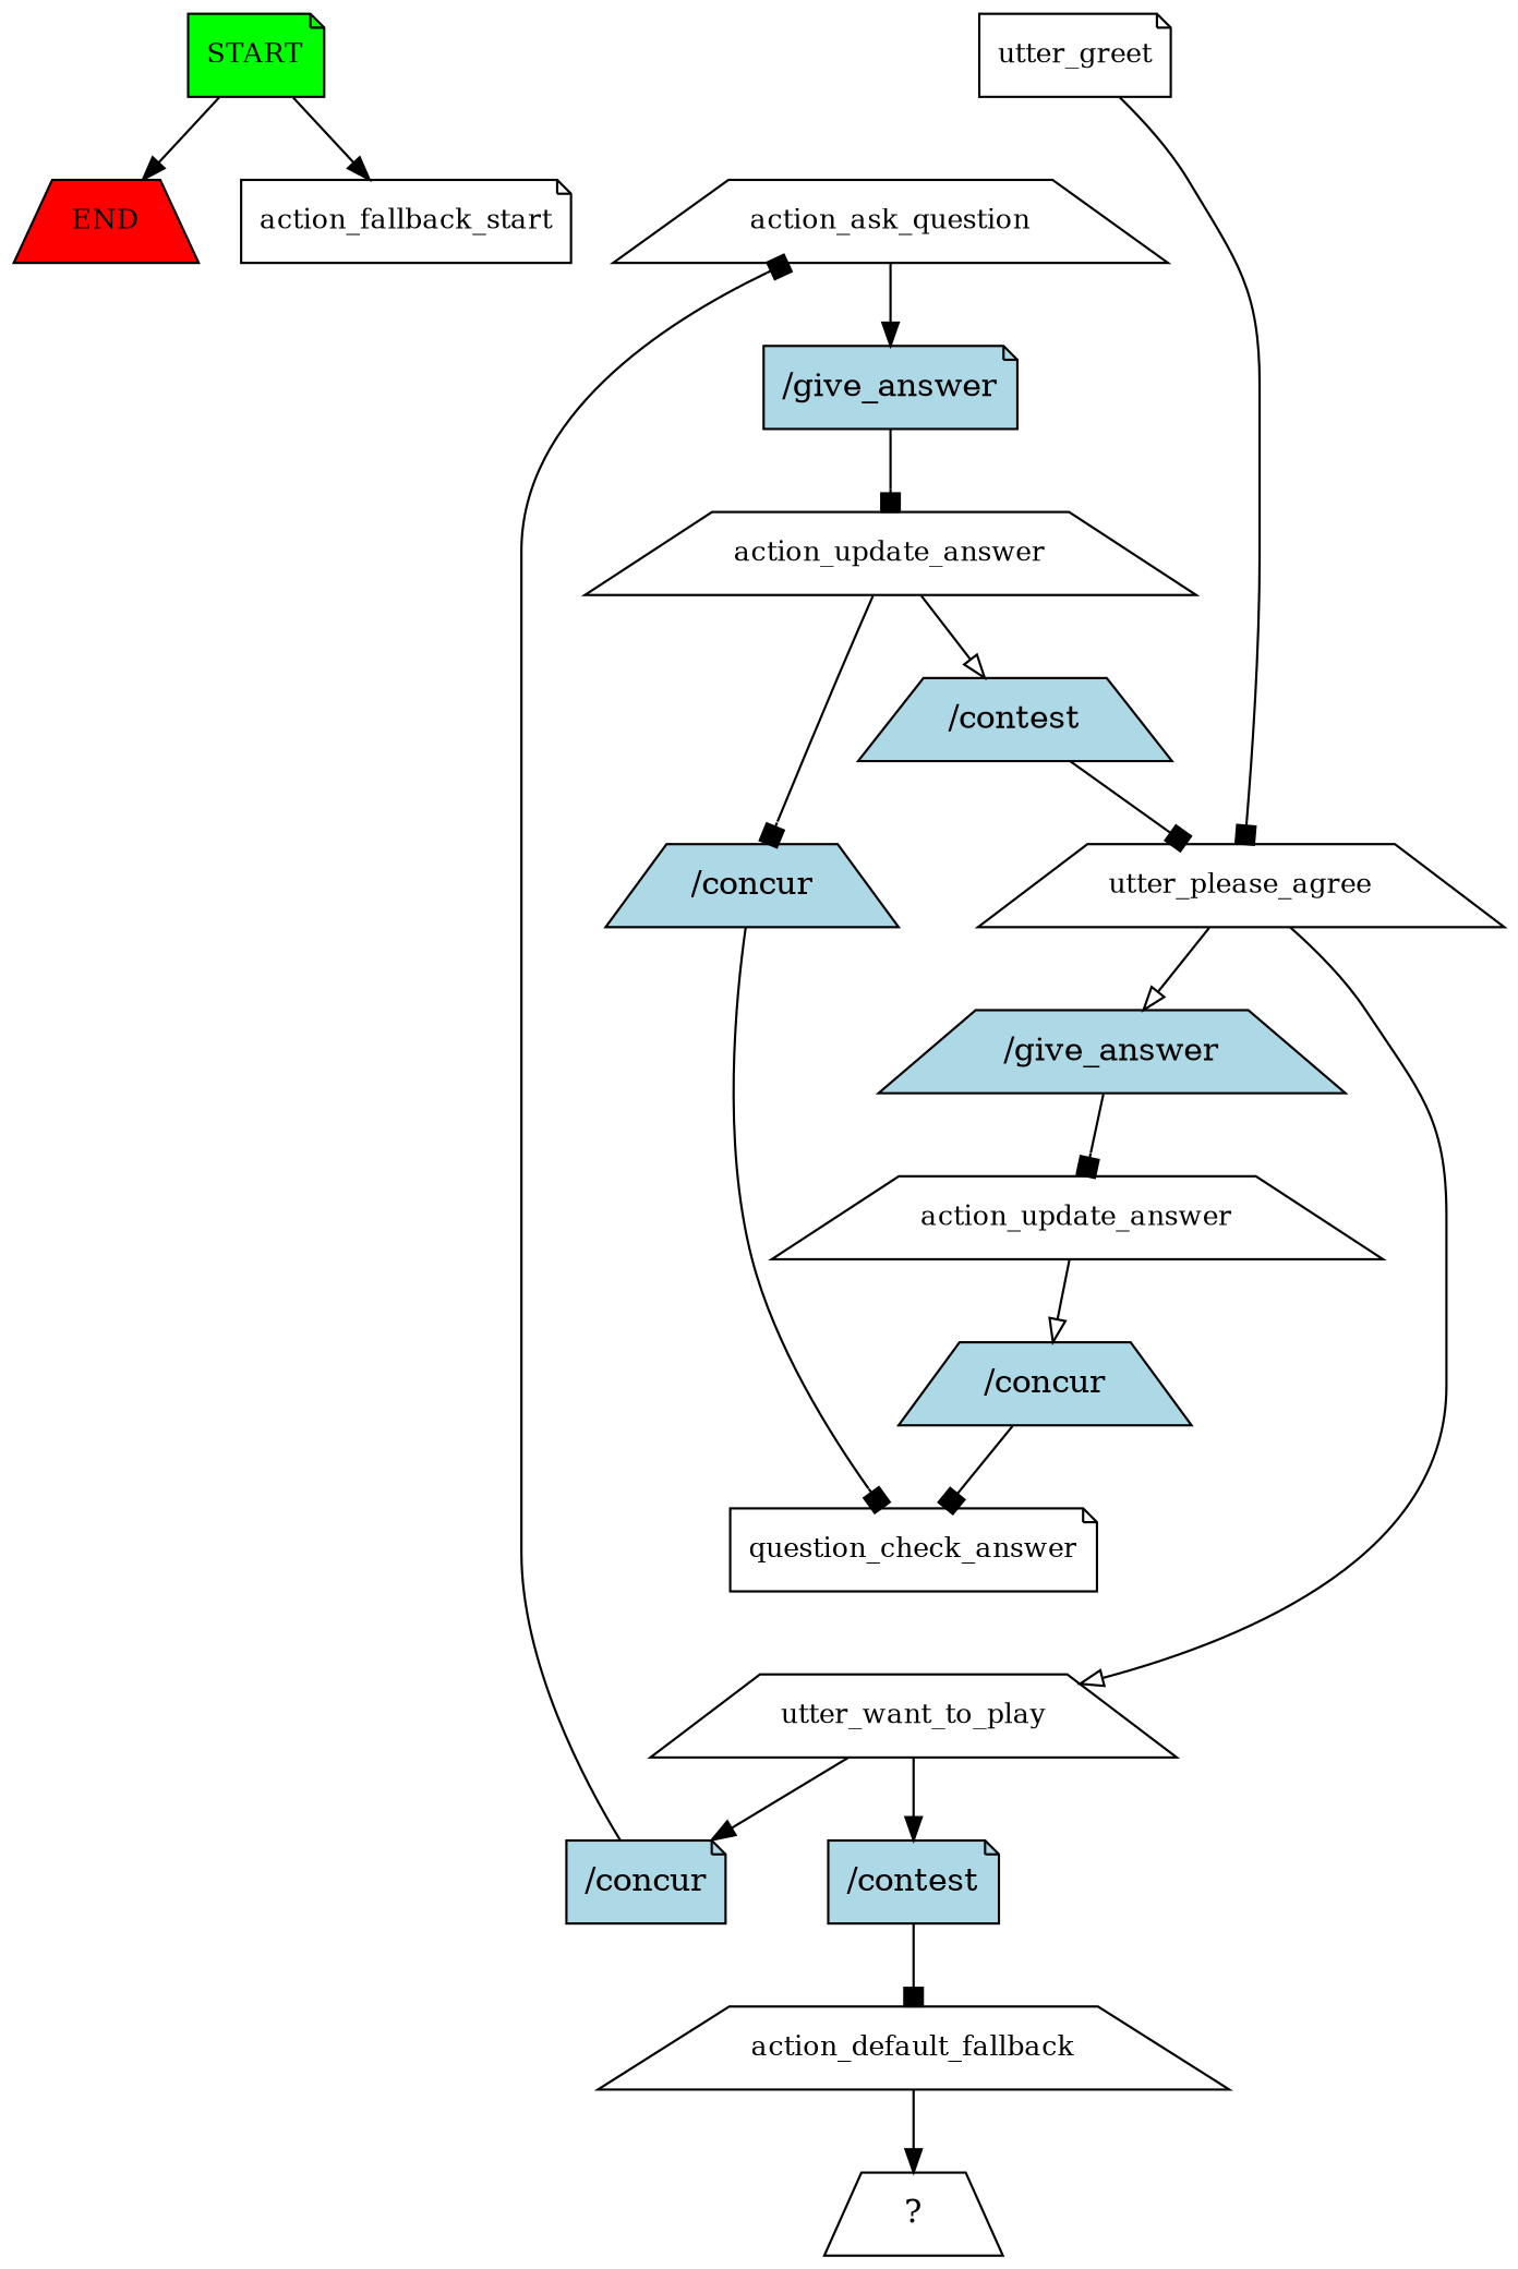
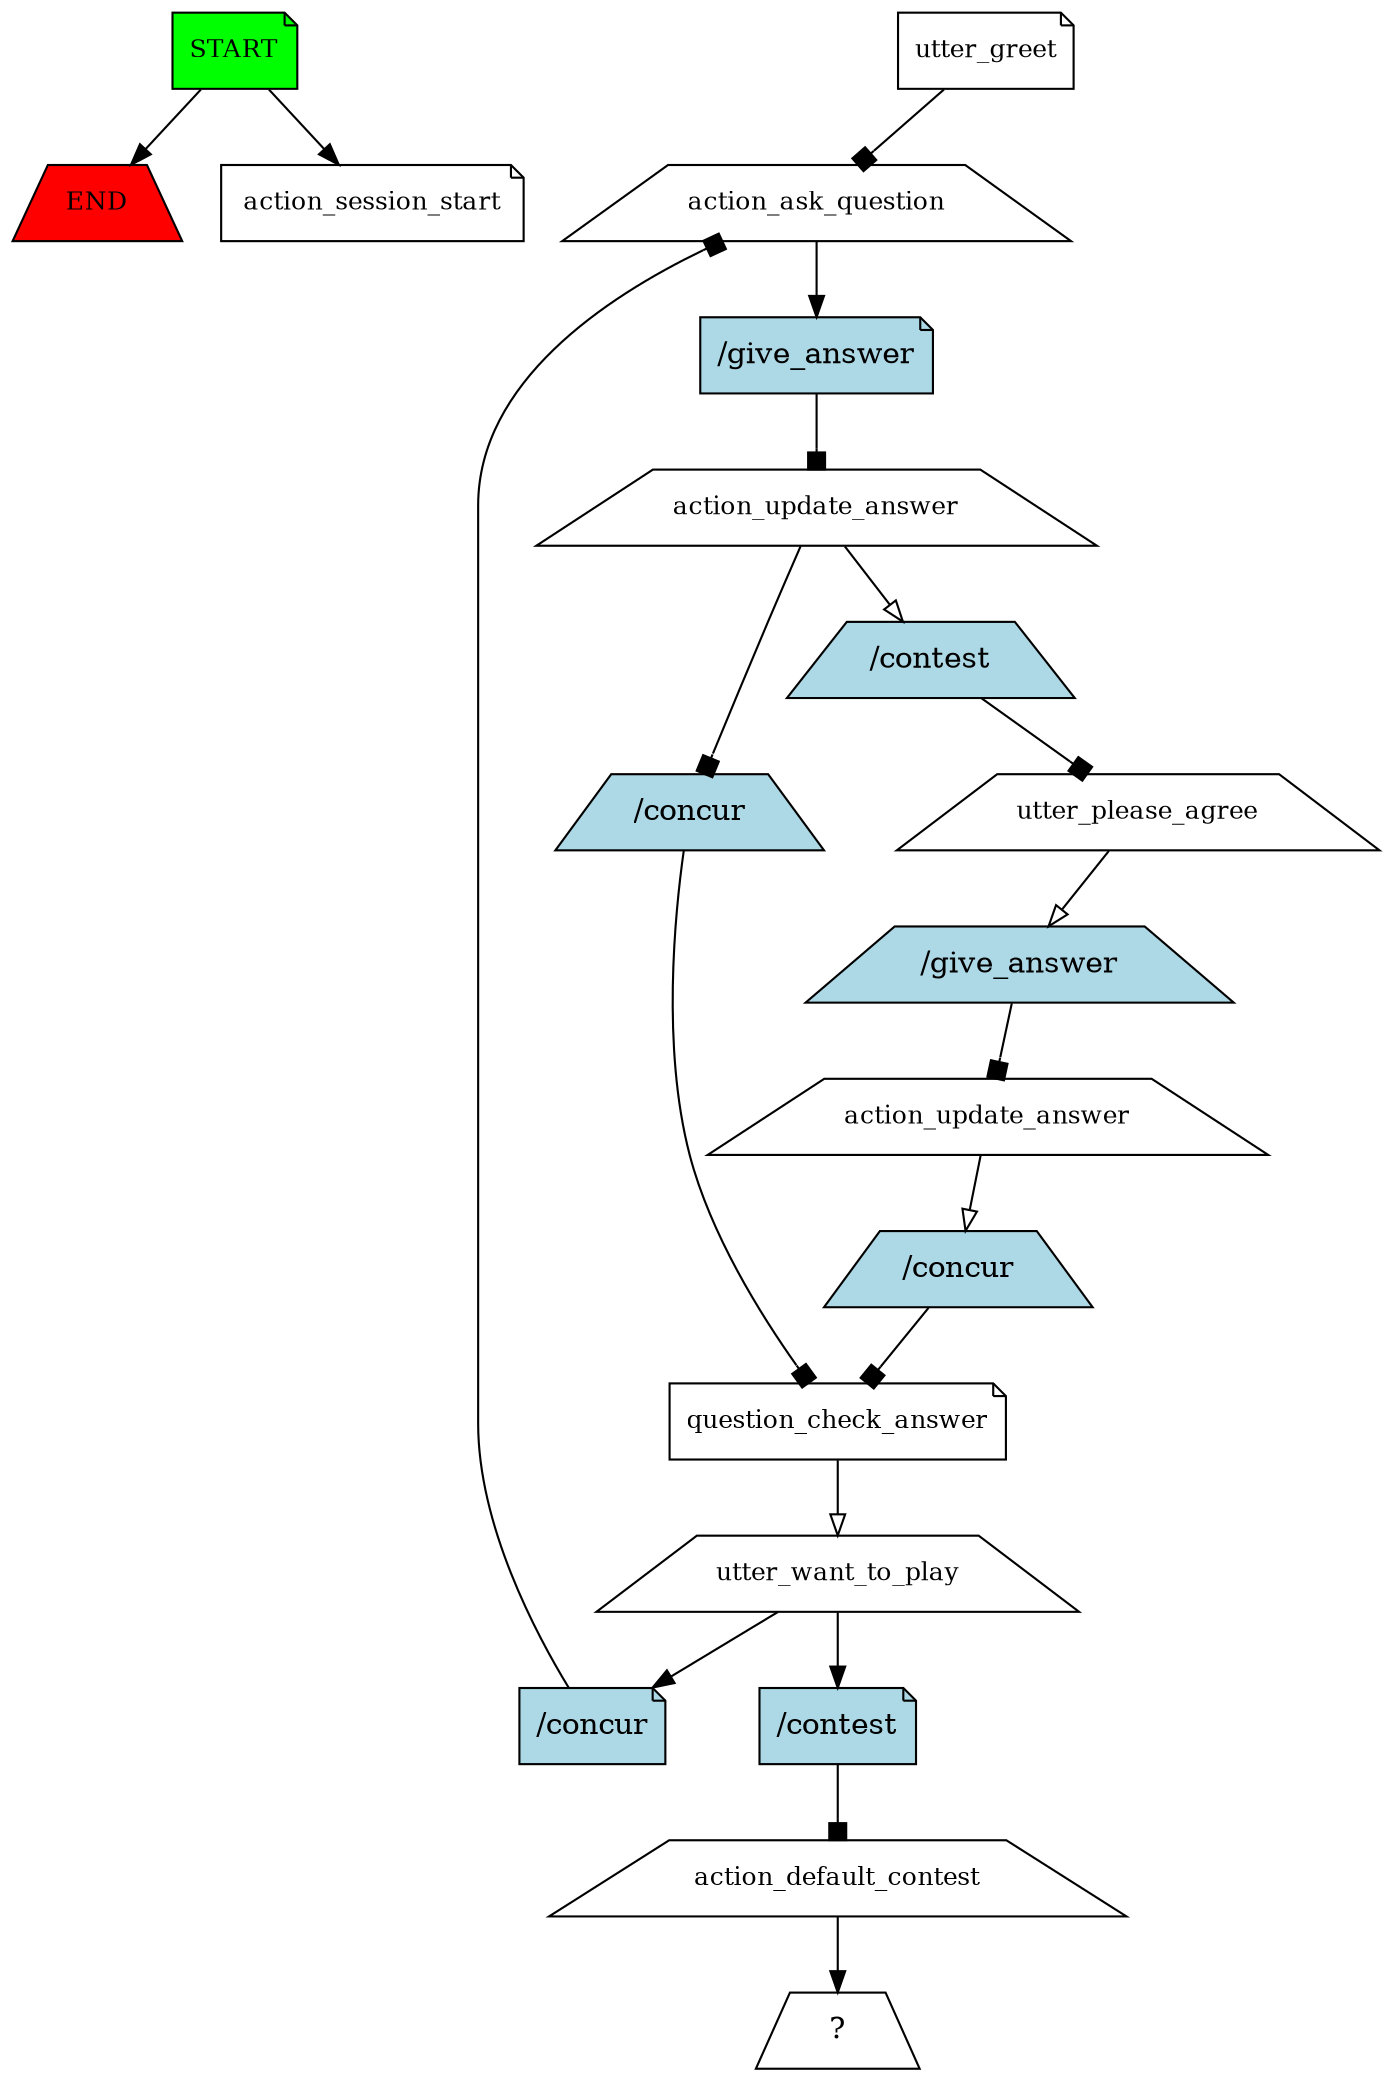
  digraph {
    node [fontsize=12 shape=trapezium]
    edge [arrowhead=box]
    n1 [fillcolor=green label=START shape=note style=filled]
    n2 [fillcolor=red label=END style=filled]
-   n3 [label=action_fallback_start shape=note]
+   n3 [label=action_session_start shape=note]
    n4 [label=utter_greet shape=note]
    n5 [label=action_ask_question]
    n6 [fillcolor=lightblue label="/give_answer" shape=note style=filled fontsize=""]
    n7 [label=action_update_answer]
    n8 [fillcolor=lightblue label="/contest" style=filled fontsize=""]
    n9 [fillcolor=lightblue label="/concur" style=filled fontsize=""]
    n10 [label=utter_please_agree]
    n11 [label=question_check_answer shape=note]
    n12 [fillcolor=lightblue label="/give_answer" style=filled fontsize=""]
    n13 [label=action_update_answer]
    n14 [fillcolor=lightblue label="/concur" style=filled fontsize=""]
    n15 [label=utter_want_to_play]
    n16 [fillcolor=lightblue label="/concur" shape=note style=filled fontsize=""]
    n17 [fillcolor=lightblue label="/contest" shape=note style=filled fontsize=""]
-   n18 [label=action_default_fallback]
+   n18 [label=action_default_contest]
    n19 [label="  ?  " fontsize=""]
    n1 -> n2 [arrowhead=normal]
    n1 -> n3 [arrowhead=normal]
-   n4 -> n10
+   n4 -> n5
    n5 -> n6 [arrowhead=normal]
    n6 -> n7
    n7 -> n8 [arrowhead=onormal]
    n7 -> n9
    n8 -> n10
    n9 -> n11
    n10 -> n12 [arrowhead=onormal]
-   n10 -> n15 [arrowhead=onormal]
+   n11 -> n15 [arrowhead=onormal]
    n12 -> n13
    n13 -> n14 [arrowhead=onormal]
    n14 -> n11
    n15 -> n16 [arrowhead=normal]
    n15 -> n17 [arrowhead=normal]
    n16 -> n5
    n17 -> n18
    n18 -> n19 [arrowhead=normal]
  }
